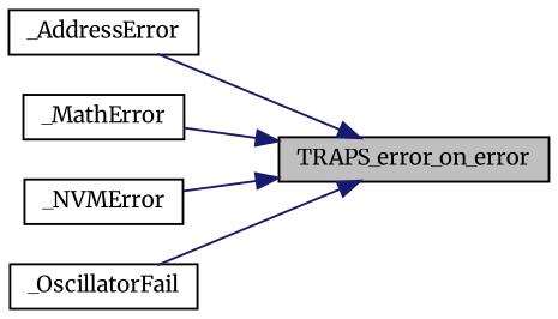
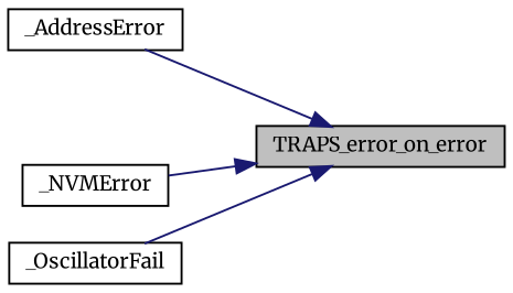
  digraph {
    fontname=Merriweather
    rankdir=RL
    node [color=black fillcolor=white fontname=Merriweather fontsize=10 shape=record style=filled]
    edge [color=midnightblue dir=back fontname=Merriweather fontsize=10 labelfontname=Helvetica labelfontsize=10 style=solid]
    n1 [fillcolor=grey75 fontcolor=black height=0.2 label=TRAPS_error_on_error width=0.4]
    n2 [height=0.2 label=_AddressError width=0.4]
-   n3 [height=0.2 label=_MathError width=0.4]
    n4 [height=0.2 label=_NVMError width=0.4]
    n5 [height=0.2 label=_OscillatorFail width=0.4]
    n1 -> n2
-   n1 -> n3
    n1 -> n4
    n1 -> n5
  }
